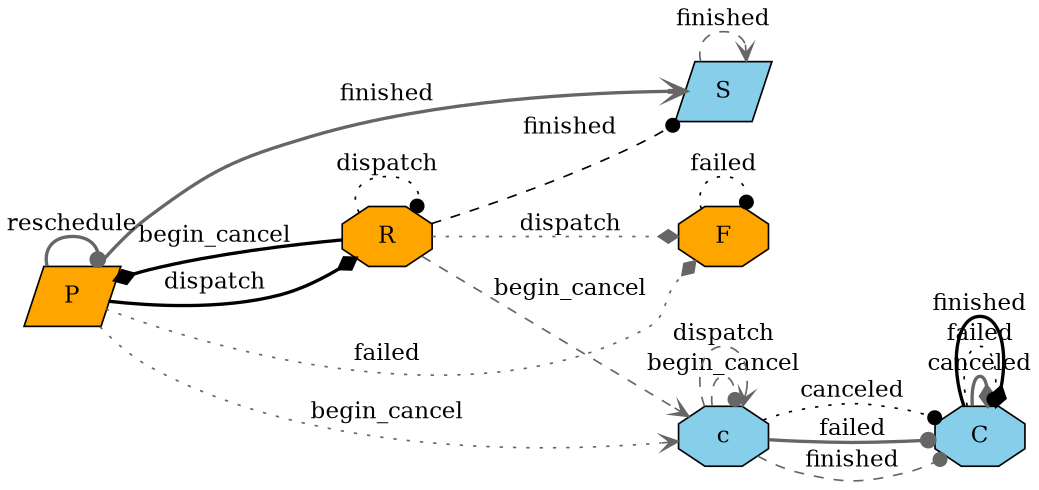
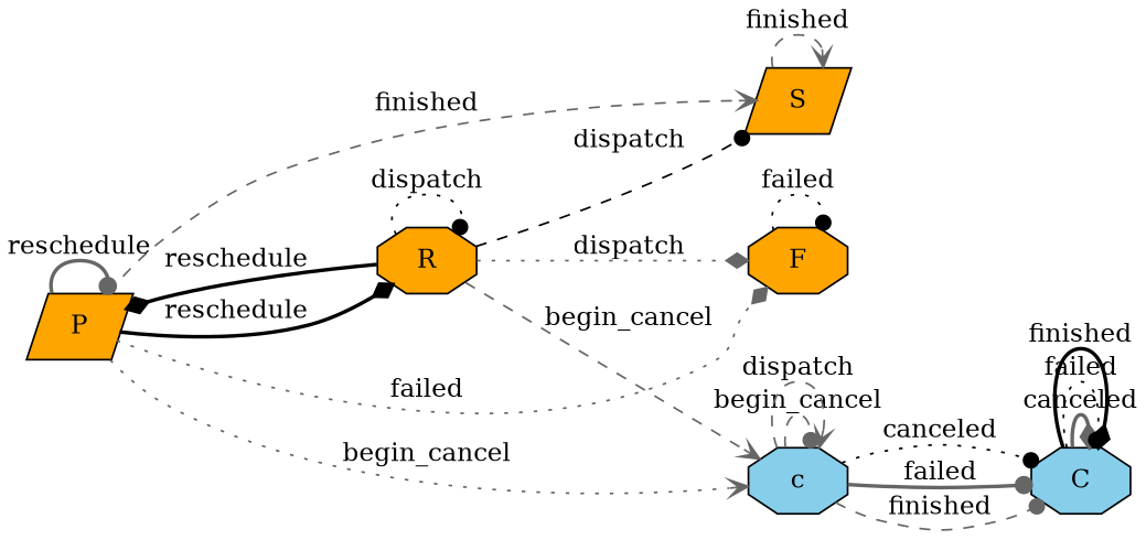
  digraph {
    rankdir=LR
    splines=true
    node [fillcolor=skyblue shape=octagon style=filled]
    edge [arrowhead=dot color=gray40 style=dotted]
-   n1 [label=S shape=parallelogram]
+   n1 [fillcolor=orange label=S shape=parallelogram]
    n2 [fillcolor=orange label=F]
    n3 [label=C]
    n4 [fillcolor=orange label=P shape=parallelogram]
    n5 [fillcolor=orange label=R]
    n6 [label=c]
    n1 -> n1 [arrowhead=vee label=finished style=dashed]
    n2 -> n2 [color=black label=failed]
    n3 -> n3 [arrowhead=diamond label=canceled style=bold]
    n3 -> n3 [color=black label=failed]
    n3 -> n3 [arrowhead=diamond color=black label=finished style=bold]
-   n4 -> n1 [arrowhead=vee label=finished style=bold]
+   n4 -> n1 [arrowhead=vee label=finished style=dashed]
    n4 -> n2 [arrowhead=diamond label=failed]
    n4 -> n4 [label=reschedule style=bold]
-   n4 -> n5 [arrowhead=diamond color=black label=dispatch style=bold]
+   n4 -> n5 [arrowhead=diamond color=black label=reschedule style=bold]
    n4 -> n6 [arrowhead=vee label=begin_cancel]
-   n5 -> n1 [color=black label=finished style=dashed]
+   n5 -> n1 [color=black label=dispatch style=dashed]
    n5 -> n2 [arrowhead=diamond label=dispatch]
-   n5 -> n4 [arrowhead=diamond color=black label=begin_cancel style=bold]
+   n5 -> n4 [arrowhead=diamond color=black label=reschedule style=bold]
    n5 -> n5 [color=black label=dispatch]
    n5 -> n6 [arrowhead=vee label=begin_cancel style=dashed]
    n6 -> n3 [color=black label=canceled]
    n6 -> n3 [label=failed style=bold]
    n6 -> n3 [label=finished style=dashed]
    n6 -> n6 [label=begin_cancel style=dashed]
    n6 -> n6 [arrowhead=vee label=dispatch style=dashed]
  }
